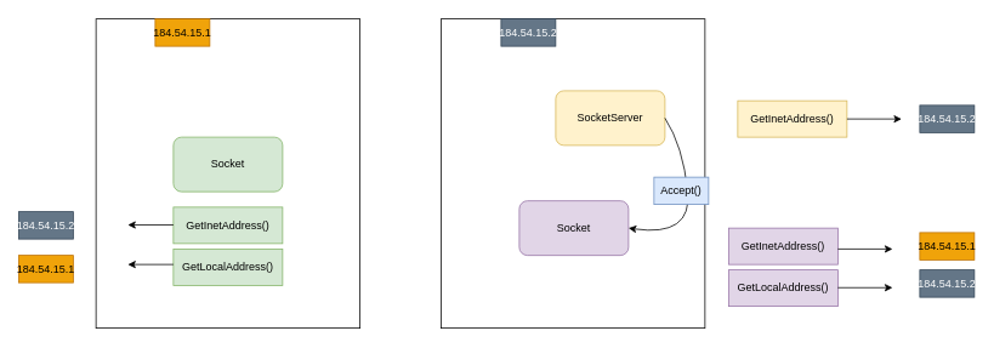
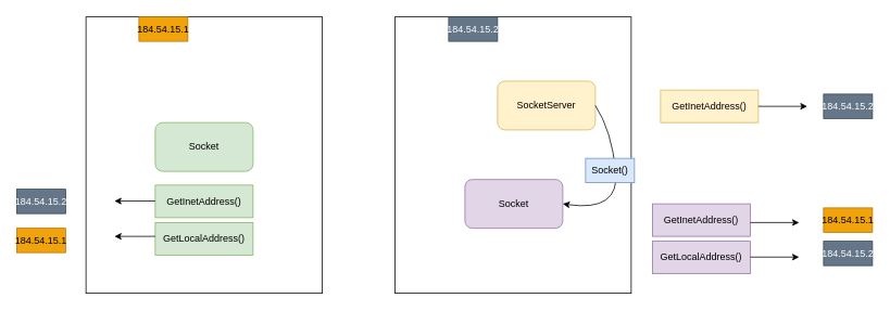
  <mxCell id="0" />
  <mxCell id="1" parent="0" />
  <mxCell id="2" value="" style="rounded=0;whiteSpace=wrap;html=1;" vertex="1" parent="1"><mxGeometry x="484" y="20" width="290" height="340" as="geometry" /></mxCell>
  <mxCell id="3" value="" style="rounded=0;whiteSpace=wrap;html=1;" vertex="1" parent="1"><mxGeometry x="105" y="20" width="290" height="340" as="geometry" /></mxCell>
  <mxCell id="4" value="Socket" style="rounded=1;whiteSpace=wrap;html=1;fillColor=#d5e8d4;strokeColor=#82b366;" vertex="1" parent="1"><mxGeometry x="190" y="150" width="120" height="60" as="geometry" /></mxCell>
  <mxCell id="5" value="SocketServer" style="rounded=1;whiteSpace=wrap;html=1;fillColor=#fff2cc;strokeColor=#d6b656;" vertex="1" parent="1"><mxGeometry x="610" y="99" width="120" height="60" as="geometry" /></mxCell>
  <mxCell id="6" value="Socket" style="rounded=1;whiteSpace=wrap;html=1;fillColor=#e1d5e7;strokeColor=#9673a6;" vertex="1" parent="1"><mxGeometry x="570" y="220" width="120" height="60" as="geometry" /></mxCell>
  <mxCell id="7" value="" style="curved=1;endArrow=classic;html=1;rounded=0;exitX=1;exitY=0.5;exitDx=0;exitDy=0;entryX=1;entryY=0.5;entryDx=0;entryDy=0;" edge="1" parent="1" source="5" target="6"><mxGeometry width="50" height="50" relative="1" as="geometry"><mxPoint x="720" y="410" as="sourcePoint" /><mxPoint x="770" y="360" as="targetPoint" /><Array as="points"><mxPoint x="750" y="160" /><mxPoint x="760" y="260" /></Array></mxGeometry></mxCell>
- <mxCell id="8" value="Accept()" style="text;html=1;strokeColor=#6c8ebf;fillColor=#dae8fc;align=center;verticalAlign=middle;whiteSpace=wrap;rounded=0;" vertex="1" parent="1"><mxGeometry x="718" y="194" width="60" height="30" as="geometry" /></mxCell>
+ <mxCell id="8" value="Socket()" style="text;html=1;strokeColor=#6c8ebf;fillColor=#dae8fc;align=center;verticalAlign=middle;whiteSpace=wrap;rounded=0;" vertex="1" parent="1"><mxGeometry x="718" y="194" width="60" height="30" as="geometry" /></mxCell>
  <mxCell id="9" value="GetLocalAddress()" style="rounded=0;whiteSpace=wrap;html=1;fillColor=#e1d5e7;strokeColor=#9673a6;" vertex="1" parent="1"><mxGeometry x="800" y="296" width="120" height="40" as="geometry" /></mxCell>
  <mxCell id="10" value="GetInetAddress()" style="rounded=0;whiteSpace=wrap;html=1;fillColor=#fff2cc;strokeColor=#d6b656;" vertex="1" parent="1"><mxGeometry x="810" y="110" width="120" height="40" as="geometry" /></mxCell>
  <mxCell id="11" value="GetInetAddress()" style="rounded=0;whiteSpace=wrap;html=1;fillColor=#e1d5e7;strokeColor=#9673a6;" vertex="1" parent="1"><mxGeometry x="800" y="250" width="120" height="40" as="geometry" /></mxCell>
  <mxCell id="12" value="GetLocalAddress()" style="rounded=0;whiteSpace=wrap;html=1;fillColor=#d5e8d4;strokeColor=#82b366;" vertex="1" parent="1"><mxGeometry x="190" y="273" width="120" height="40" as="geometry" /></mxCell>
  <mxCell id="13" value="GetInetAddress()" style="rounded=0;whiteSpace=wrap;html=1;fillColor=#d5e8d4;strokeColor=#82b366;" vertex="1" parent="1"><mxGeometry x="190" y="227" width="120" height="40" as="geometry" /></mxCell>
  <mxCell id="14" value="" style="endArrow=classic;html=1;rounded=0;exitX=1;exitY=0.5;exitDx=0;exitDy=0;" edge="1" parent="1" source="10"><mxGeometry width="50" height="50" relative="1" as="geometry"><mxPoint x="1040" y="210" as="sourcePoint" /><mxPoint x="990" y="130" as="targetPoint" /></mxGeometry></mxCell>
  <mxCell id="15" value="" style="endArrow=classic;html=1;rounded=0;exitX=1;exitY=0.5;exitDx=0;exitDy=0;" edge="1" parent="1"><mxGeometry width="50" height="50" relative="1" as="geometry"><mxPoint x="920" y="273" as="sourcePoint" /><mxPoint x="980" y="273" as="targetPoint" /></mxGeometry></mxCell>
  <mxCell id="16" value="" style="endArrow=classic;html=1;rounded=0;exitX=1;exitY=0.5;exitDx=0;exitDy=0;" edge="1" parent="1"><mxGeometry width="50" height="50" relative="1" as="geometry"><mxPoint x="920" y="315.5" as="sourcePoint" /><mxPoint x="980" y="315.5" as="targetPoint" /></mxGeometry></mxCell>
  <mxCell id="17" value="" style="endArrow=classic;html=1;rounded=0;exitX=1;exitY=0.5;exitDx=0;exitDy=0;" edge="1" parent="1"><mxGeometry width="50" height="50" relative="1" as="geometry"><mxPoint x="190" y="246.5" as="sourcePoint" /><mxPoint x="140" y="246.5" as="targetPoint" /></mxGeometry></mxCell>
  <mxCell id="18" value="" style="endArrow=classic;html=1;rounded=0;exitX=1;exitY=0.5;exitDx=0;exitDy=0;" edge="1" parent="1"><mxGeometry width="50" height="50" relative="1" as="geometry"><mxPoint x="190" y="290" as="sourcePoint" /><mxPoint x="140" y="290" as="targetPoint" /></mxGeometry></mxCell>
  <mxCell id="19" value="184.54.15.1" style="text;html=1;strokeColor=#BD7000;fillColor=#f0a30a;align=center;verticalAlign=middle;whiteSpace=wrap;rounded=0;fontColor=#000000;" vertex="1" parent="1"><mxGeometry x="170" y="20" width="60" height="30" as="geometry" /></mxCell>
  <mxCell id="20" value="184.54.15.2" style="text;html=1;strokeColor=#314354;fillColor=#647687;align=center;verticalAlign=middle;whiteSpace=wrap;rounded=0;fontColor=#ffffff;" vertex="1" parent="1"><mxGeometry x="550" y="20" width="60" height="30" as="geometry" /></mxCell>
  <mxCell id="21" value="184.54.15.2" style="text;html=1;strokeColor=#314354;fillColor=#647687;align=center;verticalAlign=middle;whiteSpace=wrap;rounded=0;fontColor=#ffffff;" vertex="1" parent="1"><mxGeometry x="20" y="232" width="60" height="30" as="geometry" /></mxCell>
  <mxCell id="22" value="184.54.15.1" style="text;html=1;strokeColor=#BD7000;fillColor=#f0a30a;align=center;verticalAlign=middle;whiteSpace=wrap;rounded=0;fontColor=#000000;" vertex="1" parent="1"><mxGeometry x="1010" y="255" width="60" height="30" as="geometry" /></mxCell>
  <mxCell id="23" value="184.54.15.1" style="text;html=1;strokeColor=#BD7000;fillColor=#f0a30a;align=center;verticalAlign=middle;whiteSpace=wrap;rounded=0;fontColor=#000000;" vertex="1" parent="1"><mxGeometry x="20" y="280" width="60" height="30" as="geometry" /></mxCell>
  <mxCell id="24" value="184.54.15.2" style="text;html=1;strokeColor=#314354;fillColor=#647687;align=center;verticalAlign=middle;whiteSpace=wrap;rounded=0;fontColor=#ffffff;" vertex="1" parent="1"><mxGeometry x="1010" y="115" width="60" height="30" as="geometry" /></mxCell>
  <mxCell id="25" value="184.54.15.2" style="text;html=1;strokeColor=#314354;fillColor=#647687;align=center;verticalAlign=middle;whiteSpace=wrap;rounded=0;fontColor=#ffffff;" vertex="1" parent="1"><mxGeometry x="1010" y="296" width="60" height="30" as="geometry" /></mxCell>
